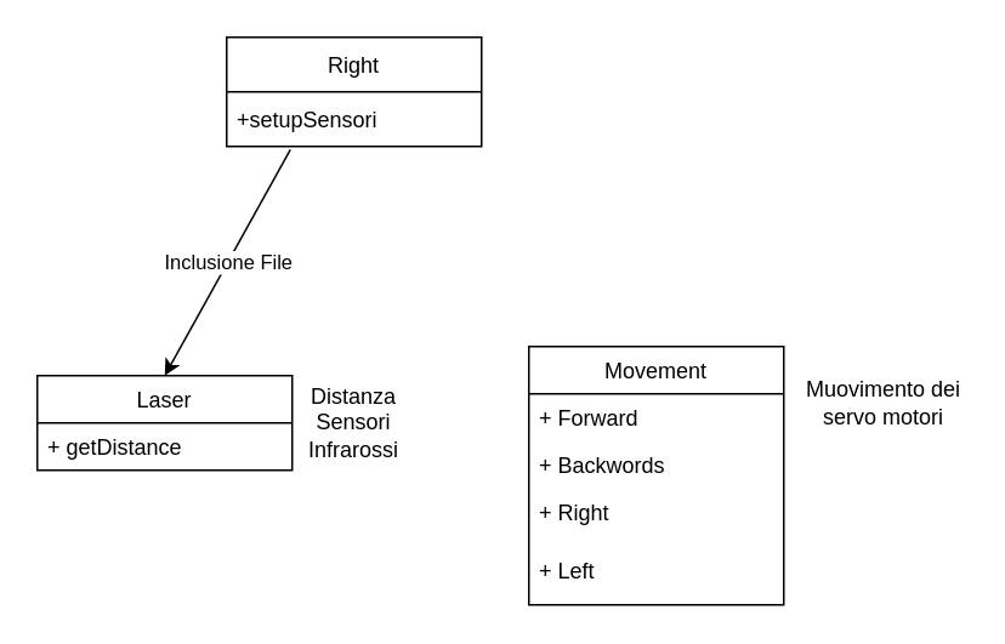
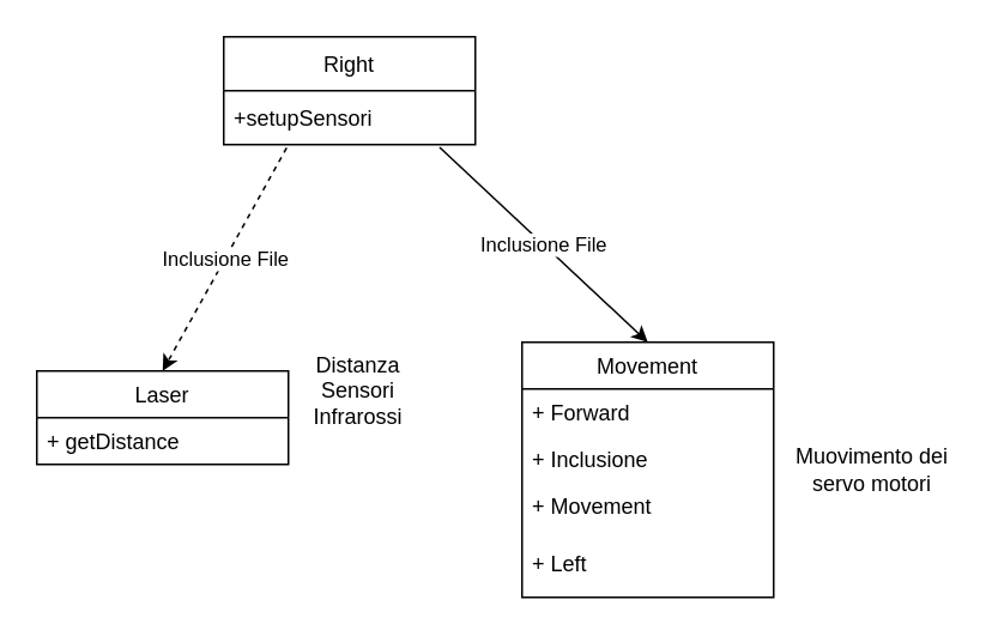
  <mxCell id="0" />
  <mxCell id="1" parent="0" />
  <mxCell id="2" value="Right" style="swimlane;fontStyle=0;childLayout=stackLayout;horizontal=1;startSize=30;horizontalStack=0;resizeParent=1;resizeParentMax=0;resizeLast=0;collapsible=1;marginBottom=0;" vertex="1" parent="1"><mxGeometry x="124" y="20" width="140" height="60" as="geometry" /></mxCell>
  <mxCell id="3" value="+setupSensori" style="text;strokeColor=none;fillColor=none;align=left;verticalAlign=middle;spacingLeft=4;spacingRight=4;overflow=hidden;points=[[0,0.5],[1,0.5]];portConstraint=eastwest;rotatable=0;" vertex="1" parent="2"><mxGeometry y="30" width="140" height="30" as="geometry" /></mxCell>
  <mxCell id="4" value="Movement" style="swimlane;fontStyle=0;childLayout=stackLayout;horizontal=1;startSize=26;fillColor=none;horizontalStack=0;resizeParent=1;resizeParentMax=0;resizeLast=0;collapsible=1;marginBottom=0;" vertex="1" parent="1"><mxGeometry x="290" y="190" width="140" height="142" as="geometry" /></mxCell>
  <mxCell id="5" value="+ Forward" style="text;strokeColor=none;fillColor=none;align=left;verticalAlign=top;spacingLeft=4;spacingRight=4;overflow=hidden;rotatable=0;points=[[0,0.5],[1,0.5]];portConstraint=eastwest;" vertex="1" parent="4"><mxGeometry y="26" width="140" height="26" as="geometry" /></mxCell>
- <mxCell id="6" value="+ Backwords" style="text;strokeColor=none;fillColor=none;align=left;verticalAlign=top;spacingLeft=4;spacingRight=4;overflow=hidden;rotatable=0;points=[[0,0.5],[1,0.5]];portConstraint=eastwest;" vertex="1" parent="4"><mxGeometry y="52" width="140" height="26" as="geometry" /></mxCell>
- <mxCell id="7" value="+ Right" style="text;strokeColor=none;fillColor=none;align=left;verticalAlign=top;spacingLeft=4;spacingRight=4;overflow=hidden;rotatable=0;points=[[0,0.5],[1,0.5]];portConstraint=eastwest;" vertex="1" parent="4"><mxGeometry y="78" width="140" height="32" as="geometry" /></mxCell>
+ <mxCell id="6" value="+ Inclusione" style="text;strokeColor=none;fillColor=none;align=left;verticalAlign=top;spacingLeft=4;spacingRight=4;overflow=hidden;rotatable=0;points=[[0,0.5],[1,0.5]];portConstraint=eastwest;" vertex="1" parent="4"><mxGeometry y="52" width="140" height="26" as="geometry" /></mxCell>
+ <mxCell id="7" value="+ Movement" style="text;strokeColor=none;fillColor=none;align=left;verticalAlign=top;spacingLeft=4;spacingRight=4;overflow=hidden;rotatable=0;points=[[0,0.5],[1,0.5]];portConstraint=eastwest;" vertex="1" parent="4"><mxGeometry y="78" width="140" height="32" as="geometry" /></mxCell>
  <mxCell id="8" value="+ Left" style="text;strokeColor=none;fillColor=none;align=left;verticalAlign=top;spacingLeft=4;spacingRight=4;overflow=hidden;rotatable=0;points=[[0,0.5],[1,0.5]];portConstraint=eastwest;" vertex="1" parent="4"><mxGeometry y="110" width="140" height="32" as="geometry" /></mxCell>
- <mxCell id="9" value="Muovimento dei servo motori" style="text;html=1;strokeColor=none;fillColor=none;align=center;verticalAlign=middle;whiteSpace=wrap;rounded=0;" vertex="1" parent="1"><mxGeometry x="440" y="206" width="90" height="30" as="geometry" /></mxCell>
+ <mxCell id="9" value="Muovimento dei servo motori" style="text;html=1;strokeColor=none;fillColor=none;align=center;verticalAlign=middle;whiteSpace=wrap;rounded=0;" vertex="1" parent="1"><mxGeometry x="440" y="246" width="90" height="30" as="geometry" /></mxCell>
+ <mxCell id="10" value="" style="endArrow=classic;html=1;rounded=0;exitX=0.858;exitY=1.051;exitDx=0;exitDy=0;exitPerimeter=0;entryX=0.5;entryY=0;entryDx=0;entryDy=0;" edge="1" parent="1" source="3" target="4"><mxGeometry relative="1" as="geometry"><mxPoint x="240" y="140" as="sourcePoint" /><mxPoint x="340" y="140" as="targetPoint" /></mxGeometry></mxCell>
+ <mxCell id="11" value="Inclusione File" style="edgeLabel;resizable=0;html=1;align=center;verticalAlign=middle;" connectable="0" vertex="1" parent="10"><mxGeometry relative="1" as="geometry" /></mxCell>
  <mxCell id="12" value="Laser" style="swimlane;fontStyle=0;childLayout=stackLayout;horizontal=1;startSize=26;fillColor=none;horizontalStack=0;resizeParent=1;resizeParentMax=0;resizeLast=0;collapsible=1;marginBottom=0;" vertex="1" parent="1"><mxGeometry x="20" y="206" width="140" height="52" as="geometry" /></mxCell>
  <mxCell id="13" value="+ getDistance" style="text;strokeColor=none;fillColor=none;align=left;verticalAlign=top;spacingLeft=4;spacingRight=4;overflow=hidden;rotatable=0;points=[[0,0.5],[1,0.5]];portConstraint=eastwest;" vertex="1" parent="12"><mxGeometry y="26" width="140" height="26" as="geometry" /></mxCell>
- <mxCell id="14" value="Distanza Sensori Infrarossi" style="text;html=1;strokeColor=none;fillColor=none;align=center;verticalAlign=middle;whiteSpace=wrap;rounded=0;" vertex="1" parent="1"><mxGeometry x="164" y="217" width="60" height="30" as="geometry" /></mxCell>
- <mxCell id="15" value="" style="endArrow=classic;html=1;rounded=0;exitX=0.25;exitY=1.06;exitDx=0;exitDy=0;exitPerimeter=0;entryX=0.5;entryY=0;entryDx=0;entryDy=0;" edge="1" parent="1" source="3" target="12"><mxGeometry relative="1" as="geometry"><mxPoint x="200" y="80" as="sourcePoint" /><mxPoint x="190" y="150" as="targetPoint" /></mxGeometry></mxCell>
+ <mxCell id="14" value="Distanza Sensori Infrarossi" style="text;html=1;strokeColor=none;fillColor=none;align=center;verticalAlign=middle;whiteSpace=wrap;rounded=0;" vertex="1" parent="1"><mxGeometry x="169" y="202" width="60" height="30" as="geometry" /></mxCell>
+ <mxCell id="15" value="" style="endArrow=classic;html=1;rounded=0;exitX=0.25;exitY=1.06;exitDx=0;exitDy=0;exitPerimeter=0;entryX=0.5;entryY=0;entryDx=0;entryDy=0;dashed=1;" edge="1" parent="1" source="3" target="12"><mxGeometry relative="1" as="geometry"><mxPoint x="200" y="80" as="sourcePoint" /><mxPoint x="190" y="150" as="targetPoint" /></mxGeometry></mxCell>
  <mxCell id="16" value="Inclusione File" style="edgeLabel;resizable=0;html=1;align=center;verticalAlign=middle;" connectable="0" vertex="1" parent="15"><mxGeometry relative="1" as="geometry" /></mxCell>
